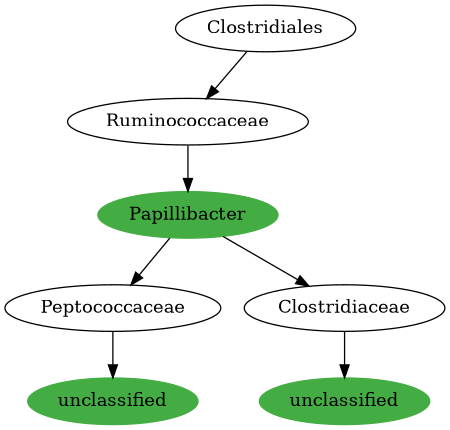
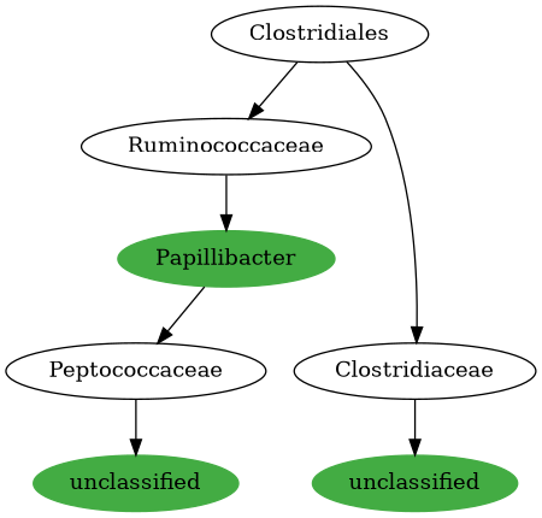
  digraph {
    n1 [color="#43AC43" label=Papillibacter style=filled]
    n2 [label=Peptococcaceae]
    n3 [label=Ruminococcaceae]
    n4 [label=Clostridiales]
    n5 [label=Clostridiaceae]
    n6 [color="#43AC43" label=unclassified style=filled]
    n7 [color="#43AC43" label=unclassified style=filled]
    n1 -> n2
    n2 -> n7
    n3 -> n1
    n4 -> n3
-   n1 -> n5
+   n4 -> n5
    n5 -> n6
  }
